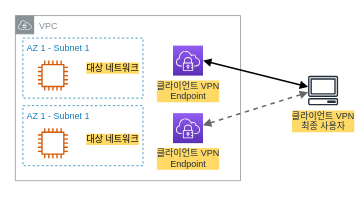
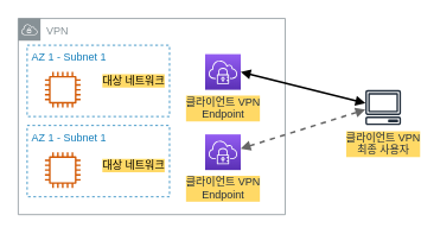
  <mxCell id="0" />
  <mxCell id="1" parent="0" />
- <mxCell id="2" value="VPC" style="sketch=0;outlineConnect=0;gradientColor=none;html=1;whiteSpace=wrap;fontSize=12;fontStyle=0;shape=mxgraph.aws4.group;grIcon=mxgraph.aws4.group_vpc;strokeColor=#879196;fillColor=none;verticalAlign=top;align=left;spacingLeft=30;fontColor=#879196;dashed=0;" vertex="1" parent="1"><mxGeometry x="20" y="20" width="300" height="220" as="geometry" /></mxCell>
+ <mxCell id="2" value="VPN" style="sketch=0;outlineConnect=0;gradientColor=none;html=1;whiteSpace=wrap;fontSize=12;fontStyle=0;shape=mxgraph.aws4.group;grIcon=mxgraph.aws4.group_vpc;strokeColor=#879196;fillColor=none;verticalAlign=top;align=left;spacingLeft=30;fontColor=#879196;dashed=0;" vertex="1" parent="1"><mxGeometry x="20" y="20" width="300" height="220" as="geometry" /></mxCell>
  <mxCell id="3" value=" AZ 1 - Subnet 1" style="fillColor=none;strokeColor=#147EBA;dashed=1;verticalAlign=top;fontStyle=0;fontColor=#147EBA;align=left;" vertex="1" parent="1"><mxGeometry x="30" y="50" width="160" height="80" as="geometry" /></mxCell>
  <mxCell id="4" value="" style="sketch=0;outlineConnect=0;fontColor=#232F3E;gradientColor=none;fillColor=#D45B07;strokeColor=none;dashed=0;verticalLabelPosition=bottom;verticalAlign=top;align=center;html=1;fontSize=12;fontStyle=0;aspect=fixed;pointerEvents=1;shape=mxgraph.aws4.instance2;" vertex="1" parent="1"><mxGeometry x="50" y="80" width="40" height="40" as="geometry" /></mxCell>
  <mxCell id="5" value=" AZ 1 - Subnet 1" style="fillColor=none;strokeColor=#147EBA;dashed=1;verticalAlign=top;fontStyle=0;fontColor=#147EBA;align=left;" vertex="1" parent="1"><mxGeometry x="30" y="140" width="160" height="80" as="geometry" /></mxCell>
  <mxCell id="6" value="" style="sketch=0;outlineConnect=0;fontColor=#232F3E;gradientColor=none;fillColor=#D45B07;strokeColor=none;dashed=0;verticalLabelPosition=bottom;verticalAlign=top;align=center;html=1;fontSize=12;fontStyle=0;aspect=fixed;pointerEvents=1;shape=mxgraph.aws4.instance2;" vertex="1" parent="1"><mxGeometry x="50" y="170" width="40" height="40" as="geometry" /></mxCell>
  <mxCell id="7" value="클라이언트 VPN &lt;br&gt;Endpoint" style="sketch=0;points=[[0,0,0],[0.25,0,0],[0.5,0,0],[0.75,0,0],[1,0,0],[0,1,0],[0.25,1,0],[0.5,1,0],[0.75,1,0],[1,1,0],[0,0.25,0],[0,0.5,0],[0,0.75,0],[1,0.25,0],[1,0.5,0],[1,0.75,0]];outlineConnect=0;fontColor=#232F3E;gradientColor=#945DF2;gradientDirection=north;fillColor=#5A30B5;strokeColor=#ffffff;dashed=0;verticalLabelPosition=bottom;verticalAlign=top;align=center;html=1;fontSize=12;fontStyle=0;aspect=fixed;shape=mxgraph.aws4.resourceIcon;resIcon=mxgraph.aws4.client_vpn;labelBackgroundColor=#FFD966;" vertex="1" parent="1"><mxGeometry x="230" y="150" width="40" height="40" as="geometry" /></mxCell>
  <mxCell id="8" value="클라이언트 VPN &lt;br&gt;Endpoint" style="sketch=0;points=[[0,0,0],[0.25,0,0],[0.5,0,0],[0.75,0,0],[1,0,0],[0,1,0],[0.25,1,0],[0.5,1,0],[0.75,1,0],[1,1,0],[0,0.25,0],[0,0.5,0],[0,0.75,0],[1,0.25,0],[1,0.5,0],[1,0.75,0]];outlineConnect=0;fontColor=#232F3E;gradientColor=#945DF2;gradientDirection=north;fillColor=#5A30B5;strokeColor=#ffffff;dashed=0;verticalLabelPosition=bottom;verticalAlign=top;align=center;html=1;fontSize=12;fontStyle=0;aspect=fixed;shape=mxgraph.aws4.resourceIcon;resIcon=mxgraph.aws4.client_vpn;labelBackgroundColor=#FFD966;" vertex="1" parent="1"><mxGeometry x="230" y="60" width="40" height="40" as="geometry" /></mxCell>
  <mxCell id="9" value="대상 네트워크" style="text;html=1;strokeColor=none;fillColor=none;align=center;verticalAlign=middle;whiteSpace=wrap;rounded=0;labelBackgroundColor=#FFD966;" vertex="1" parent="1"><mxGeometry x="110" y="75" width="80" height="30" as="geometry" /></mxCell>
  <mxCell id="10" value="대상 네트워크" style="text;html=1;strokeColor=none;fillColor=none;align=center;verticalAlign=middle;whiteSpace=wrap;rounded=0;labelBackgroundColor=#FFD966;" vertex="1" parent="1"><mxGeometry x="110" y="170" width="80" height="30" as="geometry" /></mxCell>
  <mxCell id="11" value="클라이언트 VPN&lt;br&gt;최종 사용자" style="sketch=0;outlineConnect=0;fontColor=#232F3E;gradientColor=none;fillColor=#232F3D;strokeColor=none;dashed=0;verticalLabelPosition=bottom;verticalAlign=top;align=center;html=1;fontSize=12;fontStyle=0;pointerEvents=1;shape=mxgraph.aws4.client;labelBackgroundColor=#FFD966;" vertex="1" parent="1"><mxGeometry x="410" y="100" width="40" height="40" as="geometry" /></mxCell>
  <mxCell id="12" value="" style="endArrow=block;startArrow=block;html=1;rounded=0;exitX=1;exitY=0.5;exitDx=0;exitDy=0;exitPerimeter=0;endFill=1;startFill=1;strokeWidth=2;" edge="1" parent="1" source="8" target="11"><mxGeometry width="50" height="50" relative="1" as="geometry"><mxPoint x="330" y="390" as="sourcePoint" /><mxPoint x="380" y="340" as="targetPoint" /></mxGeometry></mxCell>
  <mxCell id="13" value="" style="endArrow=block;startArrow=block;html=1;rounded=0;exitX=1;exitY=0.5;exitDx=0;exitDy=0;exitPerimeter=0;endFill=1;startFill=1;strokeWidth=2;dashed=1;fillColor=#f5f5f5;strokeColor=#666666;" edge="1" parent="1"><mxGeometry width="50" height="50" relative="1" as="geometry"><mxPoint x="270" y="166" as="sourcePoint" /><mxPoint x="410" y="122.25" as="targetPoint" /></mxGeometry></mxCell>
